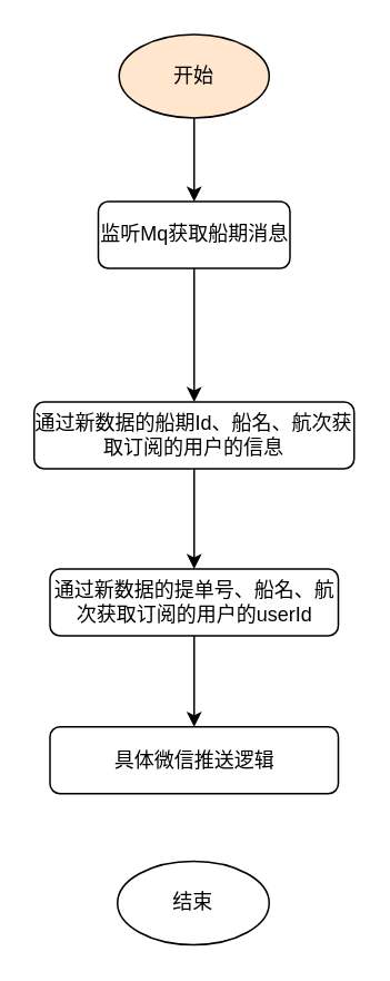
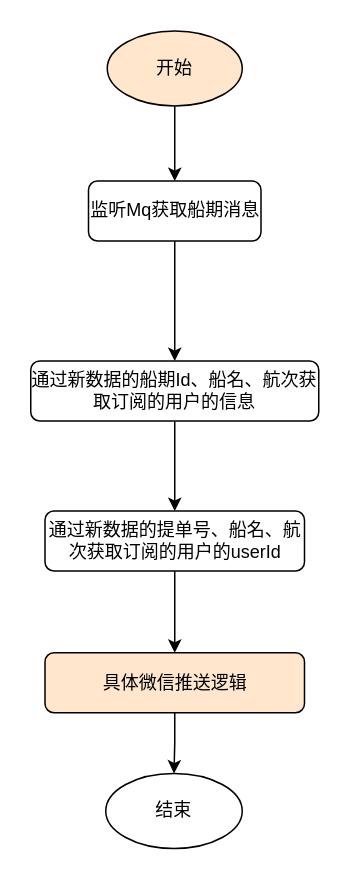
  <mxCell id="0" />
  <mxCell id="1" parent="0" />
  <mxCell id="2" style="edgeStyle=orthogonalEdgeStyle;rounded=0;orthogonalLoop=1;jettySize=auto;html=1;exitX=0.5;exitY=1;exitDx=0;exitDy=0;entryX=0.5;entryY=0;entryDx=0;entryDy=0;" edge="1" parent="1" source="3" target="5"><mxGeometry relative="1" as="geometry" /></mxCell>
  <mxCell id="3" value="开始" style="ellipse;whiteSpace=wrap;html=1;fillColor=#ffe6cc;" vertex="1" parent="1"><mxGeometry x="71" y="20" width="90" height="50" as="geometry" /></mxCell>
  <mxCell id="4" value="" style="edgeStyle=orthogonalEdgeStyle;rounded=0;orthogonalLoop=1;jettySize=auto;html=1;" edge="1" parent="1" source="5" target="7"><mxGeometry relative="1" as="geometry" /></mxCell>
  <mxCell id="5" value="监听Mq获取船期消息" style="rounded=1;whiteSpace=wrap;html=1;" vertex="1" parent="1"><mxGeometry x="58.5" y="120" width="115" height="40" as="geometry" /></mxCell>
  <mxCell id="6" value="" style="edgeStyle=orthogonalEdgeStyle;rounded=0;orthogonalLoop=1;jettySize=auto;html=1;" edge="1" parent="1" source="7" target="9"><mxGeometry relative="1" as="geometry" /></mxCell>
  <mxCell id="7" value="通过新数据的船期Id、船名、航次获取订阅的用户的信息" style="rounded=1;whiteSpace=wrap;html=1;" vertex="1" parent="1"><mxGeometry x="20" y="240" width="192" height="40" as="geometry" /></mxCell>
  <mxCell id="8" value="" style="edgeStyle=orthogonalEdgeStyle;rounded=0;orthogonalLoop=1;jettySize=auto;html=1;" edge="1" parent="1" source="9" target="11"><mxGeometry relative="1" as="geometry" /></mxCell>
  <mxCell id="9" value="通过新数据的提单号、船名、航次获取订阅的用户的userId" style="rounded=1;whiteSpace=wrap;html=1;" vertex="1" parent="1"><mxGeometry x="29.5" y="340" width="173" height="40" as="geometry" /></mxCell>
- <mxCell id="11" value="具体微信推送逻辑" style="rounded=1;whiteSpace=wrap;html=1;" vertex="1" parent="1"><mxGeometry x="29.5" y="434.5" width="173" height="40" as="geometry" /></mxCell>
+ <mxCell id="10" style="edgeStyle=orthogonalEdgeStyle;rounded=0;orthogonalLoop=1;jettySize=auto;html=1;exitX=0.5;exitY=1;exitDx=0;exitDy=0;entryX=0.5;entryY=0;entryDx=0;entryDy=0;" edge="1" parent="1" source="11" target="12"><mxGeometry relative="1" as="geometry" /></mxCell>
+ <mxCell id="11" value="具体微信推送逻辑" style="rounded=1;whiteSpace=wrap;html=1;fillColor=#ffe6cc;" vertex="1" parent="1"><mxGeometry x="29.5" y="434.5" width="173" height="40" as="geometry" /></mxCell>
  <mxCell id="12" value="结束" style="ellipse;whiteSpace=wrap;html=1;" vertex="1" parent="1"><mxGeometry x="70" y="515" width="91" height="50" as="geometry" /></mxCell>
